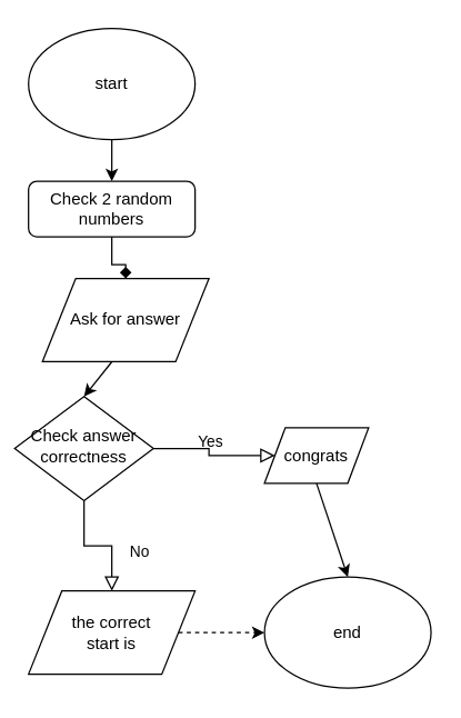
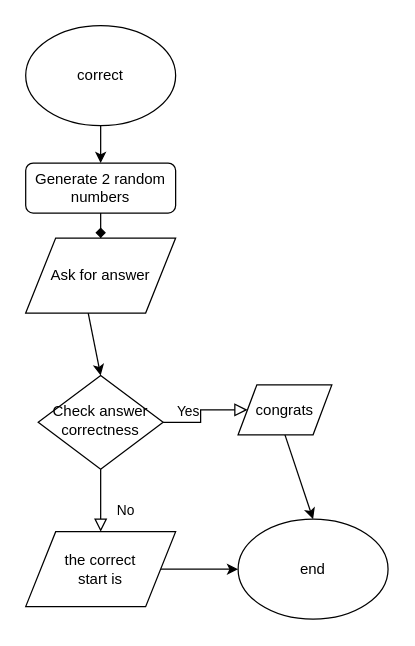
  <mxCell id="0" />
  <mxCell id="1" parent="0" />
  <mxCell id="2" style="edgeStyle=orthogonalEdgeStyle;rounded=0;orthogonalLoop=1;jettySize=auto;html=1;entryX=0.5;entryY=0;entryDx=0;entryDy=0;endArrow=diamond;" edge="1" parent="1" source="3" target="9"><mxGeometry relative="1" as="geometry" /></mxCell>
- <mxCell id="3" value="Check 2 random numbers" style="rounded=1;whiteSpace=wrap;html=1;fontSize=12;glass=0;strokeWidth=1;shadow=0;" parent="1" vertex="1"><mxGeometry x="20" y="130" width="120" height="40" as="geometry" /></mxCell>
+ <mxCell id="3" value="Generate 2 random numbers" style="rounded=1;whiteSpace=wrap;html=1;fontSize=12;glass=0;strokeWidth=1;shadow=0;" parent="1" vertex="1"><mxGeometry x="20" y="130" width="120" height="40" as="geometry" /></mxCell>
  <mxCell id="4" value="No" style="rounded=0;html=1;jettySize=auto;orthogonalLoop=1;fontSize=11;endArrow=block;endFill=0;endSize=8;strokeWidth=1;shadow=0;labelBackgroundColor=none;edgeStyle=orthogonalEdgeStyle;exitX=0.5;exitY=1;exitDx=0;exitDy=0;entryX=0.5;entryY=0;entryDx=0;entryDy=0;" parent="1" source="6" target="15" edge="1"><mxGeometry x="0.333" y="20" relative="1" as="geometry"><mxPoint as="offset" /><mxPoint x="80" y="435" as="targetPoint" /><Array as="points" /></mxGeometry></mxCell>
  <mxCell id="5" value="Yes" style="edgeStyle=orthogonalEdgeStyle;rounded=0;html=1;jettySize=auto;orthogonalLoop=1;fontSize=11;endArrow=block;endFill=0;endSize=8;strokeWidth=1;shadow=0;labelBackgroundColor=none;entryX=0;entryY=0.5;entryDx=0;entryDy=0;" parent="1" source="6" target="14" edge="1"><mxGeometry y="10" relative="1" as="geometry"><mxPoint as="offset" /><mxPoint x="190" y="337.5" as="targetPoint" /></mxGeometry></mxCell>
- <mxCell id="6" value="Check answer correctness" style="rhombus;whiteSpace=wrap;html=1;shadow=0;fontFamily=Helvetica;fontSize=12;align=center;strokeWidth=1;spacing=6;spacingTop=-4;" parent="1" vertex="1"><mxGeometry x="10" y="285" width="100" height="75" as="geometry" /></mxCell>
+ <mxCell id="6" value="Check answer correctness" style="rhombus;whiteSpace=wrap;html=1;shadow=0;fontFamily=Helvetica;fontSize=12;align=center;strokeWidth=1;spacing=6;spacingTop=-4;" parent="1" vertex="1"><mxGeometry x="30" y="300" width="100" height="75" as="geometry" /></mxCell>
  <mxCell id="7" value="" style="edgeStyle=orthogonalEdgeStyle;rounded=0;orthogonalLoop=1;jettySize=auto;html=1;entryX=0.5;entryY=0;entryDx=0;entryDy=0;" edge="1" parent="1" source="8" target="3"><mxGeometry relative="1" as="geometry"><mxPoint x="80" y="180" as="targetPoint" /></mxGeometry></mxCell>
- <mxCell id="8" value="start" style="ellipse;whiteSpace=wrap;html=1;" vertex="1" parent="1"><mxGeometry x="20" y="20" width="120" height="80" as="geometry" /></mxCell>
- <mxCell id="9" value="Ask for answer" style="shape=parallelogram;perimeter=parallelogramPerimeter;whiteSpace=wrap;html=1;" vertex="1" parent="1"><mxGeometry x="30" y="200" width="120" height="60" as="geometry" /></mxCell>
+ <mxCell id="8" value="correct" style="ellipse;whiteSpace=wrap;html=1;" vertex="1" parent="1"><mxGeometry x="20" y="20" width="120" height="80" as="geometry" /></mxCell>
+ <mxCell id="9" value="Ask for answer" style="shape=parallelogram;perimeter=parallelogramPerimeter;whiteSpace=wrap;html=1;" vertex="1" parent="1"><mxGeometry x="20" y="190" width="120" height="60" as="geometry" /></mxCell>
  <mxCell id="10" value="" style="endArrow=classic;html=1;exitX=0.417;exitY=1;exitDx=0;exitDy=0;exitPerimeter=0;entryX=0.5;entryY=0;entryDx=0;entryDy=0;" edge="1" parent="1" source="9" target="6"><mxGeometry width="50" height="50" relative="1" as="geometry"><mxPoint x="250" y="240" as="sourcePoint" /><mxPoint x="300" y="190" as="targetPoint" /></mxGeometry></mxCell>
  <mxCell id="11" value="end" style="ellipse;whiteSpace=wrap;html=1;" vertex="1" parent="1"><mxGeometry x="190" y="415" width="120" height="80" as="geometry" /></mxCell>
- <mxCell id="12" value="" style="endArrow=classic;html=1;exitX=1;exitY=0.5;exitDx=0;exitDy=0;entryX=0;entryY=0.5;entryDx=0;entryDy=0;dashed=1;" edge="1" parent="1" source="15" target="11"><mxGeometry width="50" height="50" relative="1" as="geometry"><mxPoint x="140" y="455" as="sourcePoint" /><mxPoint x="190" y="430" as="targetPoint" /></mxGeometry></mxCell>
+ <mxCell id="12" value="" style="endArrow=classic;html=1;exitX=1;exitY=0.5;exitDx=0;exitDy=0;entryX=0;entryY=0.5;entryDx=0;entryDy=0;" edge="1" parent="1" source="15" target="11"><mxGeometry width="50" height="50" relative="1" as="geometry"><mxPoint x="140" y="455" as="sourcePoint" /><mxPoint x="190" y="430" as="targetPoint" /></mxGeometry></mxCell>
  <mxCell id="13" value="" style="endArrow=classic;html=1;exitX=0.5;exitY=1;exitDx=0;exitDy=0;entryX=0.5;entryY=0;entryDx=0;entryDy=0;" edge="1" parent="1" source="14" target="11"><mxGeometry width="50" height="50" relative="1" as="geometry"><mxPoint x="250" y="357.5" as="sourcePoint" /><mxPoint x="300" y="390" as="targetPoint" /></mxGeometry></mxCell>
  <mxCell id="14" value="congrats" style="shape=parallelogram;perimeter=parallelogramPerimeter;whiteSpace=wrap;html=1;" vertex="1" parent="1"><mxGeometry x="190" y="307.5" width="75" height="40" as="geometry" /></mxCell>
  <mxCell id="15" value="the correct &lt;br&gt;start is" style="shape=parallelogram;perimeter=parallelogramPerimeter;whiteSpace=wrap;html=1;" vertex="1" parent="1"><mxGeometry x="20" y="425" width="120" height="60" as="geometry" /></mxCell>
